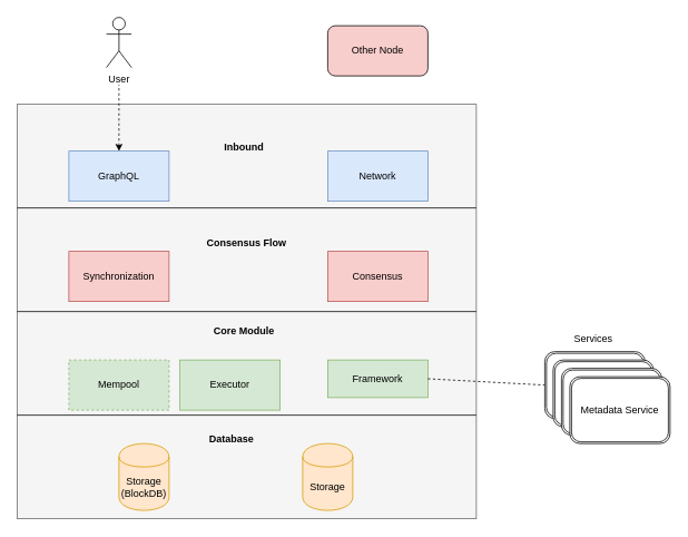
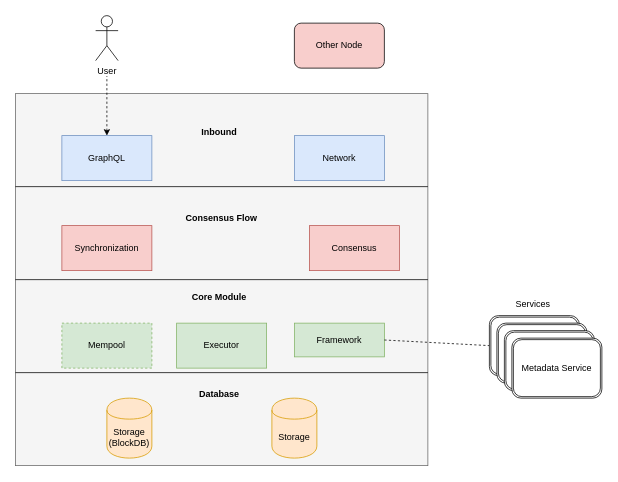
  <mxCell id="0" />
  <mxCell id="1" parent="0" />
  <mxCell id="2" value="" style="rounded=0;whiteSpace=wrap;html=1;fillColor=#f5f5f5;strokeColor=#666666;fontColor=#333333;" vertex="1" parent="1"><mxGeometry x="20" y="124" width="550" height="496" as="geometry" /></mxCell>
  <mxCell id="3" value="GraphQL" style="rounded=0;whiteSpace=wrap;html=1;fillColor=#dae8fc;strokeColor=#6c8ebf;" vertex="1" parent="1"><mxGeometry x="82" y="180" width="120" height="60" as="geometry" /></mxCell>
  <mxCell id="4" value="" style="endArrow=none;html=1;exitX=0;exitY=0.25;exitDx=0;exitDy=0;entryX=1;entryY=0.25;entryDx=0;entryDy=0;" edge="1" parent="1" source="2" target="2"><mxGeometry width="50" height="50" relative="1" as="geometry"><mxPoint x="162" y="330" as="sourcePoint" /><mxPoint x="212" y="280" as="targetPoint" /></mxGeometry></mxCell>
  <mxCell id="5" value="Network" style="rounded=0;whiteSpace=wrap;html=1;fillColor=#dae8fc;strokeColor=#6c8ebf;" vertex="1" parent="1"><mxGeometry x="392" y="180" width="120" height="60" as="geometry" /></mxCell>
  <mxCell id="6" value="" style="endArrow=none;dashed=1;html=1;exitX=0.5;exitY=0;exitDx=0;exitDy=0;startArrow=classic;startFill=1;" edge="1" parent="1" source="3"><mxGeometry width="50" height="50" relative="1" as="geometry"><mxPoint x="122" y="120" as="sourcePoint" /><mxPoint x="142" y="90" as="targetPoint" /></mxGeometry></mxCell>
  <mxCell id="7" value="User" style="shape=umlActor;verticalLabelPosition=bottom;labelBackgroundColor=#ffffff;verticalAlign=top;html=1;outlineConnect=0;" vertex="1" parent="1"><mxGeometry x="127" y="20" width="30" height="60" as="geometry" /></mxCell>
  <mxCell id="8" value="Other Node" style="rounded=1;whiteSpace=wrap;html=1;fillColor=#f8cecc;" vertex="1" parent="1"><mxGeometry x="392" y="30" width="120" height="60" as="geometry" /></mxCell>
  <mxCell id="9" value="" style="endArrow=none;html=1;entryX=1;entryY=0.5;entryDx=0;entryDy=0;exitX=0;exitY=0.5;exitDx=0;exitDy=0;" edge="1" parent="1" source="2" target="2"><mxGeometry width="50" height="50" relative="1" as="geometry"><mxPoint x="302" y="410" as="sourcePoint" /><mxPoint x="352" y="360" as="targetPoint" /></mxGeometry></mxCell>
  <mxCell id="10" value="Synchronization" style="rounded=0;whiteSpace=wrap;html=1;fillColor=#f8cecc;strokeColor=#b85450;" vertex="1" parent="1"><mxGeometry x="82" y="300" width="120" height="60" as="geometry" /></mxCell>
- <mxCell id="11" value="Consensus" style="rounded=0;whiteSpace=wrap;html=1;fillColor=#f8cecc;strokeColor=#b85450;" vertex="1" parent="1"><mxGeometry x="392" y="300" width="120" height="60" as="geometry" /></mxCell>
+ <mxCell id="11" value="Consensus" style="rounded=0;whiteSpace=wrap;html=1;fillColor=#f8cecc;strokeColor=#b85450;" vertex="1" parent="1"><mxGeometry x="412" y="300" width="120" height="60" as="geometry" /></mxCell>
  <mxCell id="12" value="Mempool" style="rounded=0;whiteSpace=wrap;html=1;fillColor=#d5e8d4;strokeColor=#82b366;dashed=1;" vertex="1" parent="1"><mxGeometry x="82" y="430" width="120" height="60" as="geometry" /></mxCell>
- <mxCell id="13" value="Executor" style="rounded=0;whiteSpace=wrap;html=1;fillColor=#d5e8d4;strokeColor=#82b366;" vertex="1" parent="1"><mxGeometry x="215" y="430" width="120" height="60" as="geometry" /></mxCell>
+ <mxCell id="13" value="Executor" style="rounded=0;whiteSpace=wrap;html=1;fillColor=#d5e8d4;strokeColor=#82b366;" vertex="1" parent="1"><mxGeometry x="235" y="430" width="120" height="60" as="geometry" /></mxCell>
  <mxCell id="14" value="Framework" style="rounded=0;whiteSpace=wrap;html=1;fillColor=#d5e8d4;strokeColor=#82b366;" vertex="1" parent="1"><mxGeometry x="392" y="430" width="120" height="45" as="geometry" /></mxCell>
  <mxCell id="15" value="" style="endArrow=none;html=1;exitX=0;exitY=0.75;exitDx=0;exitDy=0;entryX=1;entryY=0.75;entryDx=0;entryDy=0;" edge="1" parent="1" source="2" target="2"><mxGeometry width="50" height="50" relative="1" as="geometry"><mxPoint x="92" y="570" as="sourcePoint" /><mxPoint x="142" y="520" as="targetPoint" /></mxGeometry></mxCell>
  <mxCell id="16" value="Storage&lt;br&gt;(BlockDB)" style="shape=cylinder;whiteSpace=wrap;html=1;boundedLbl=1;backgroundOutline=1;fillColor=#ffe6cc;strokeColor=#d79b00;" vertex="1" parent="1"><mxGeometry x="142" y="530" width="60" height="80" as="geometry" /></mxCell>
  <mxCell id="17" value="Storage" style="shape=cylinder;whiteSpace=wrap;html=1;boundedLbl=1;backgroundOutline=1;fillColor=#ffe6cc;strokeColor=#d79b00;" vertex="1" parent="1"><mxGeometry x="362" y="530" width="60" height="80" as="geometry" /></mxCell>
  <mxCell id="18" value="Inbound" style="text;html=1;strokeColor=none;fillColor=none;align=center;verticalAlign=middle;whiteSpace=wrap;rounded=0;fontStyle=1" vertex="1" parent="1"><mxGeometry x="262" y="160" width="60" height="30" as="geometry" /></mxCell>
  <mxCell id="19" value="Consensus Flow" style="text;html=1;strokeColor=none;fillColor=none;align=center;verticalAlign=middle;whiteSpace=wrap;rounded=0;fontStyle=1" vertex="1" parent="1"><mxGeometry x="235" y="275" width="120" height="30" as="geometry" /></mxCell>
  <mxCell id="20" value="Core Module" style="text;html=1;strokeColor=none;fillColor=none;align=center;verticalAlign=middle;whiteSpace=wrap;rounded=0;fontStyle=1" vertex="1" parent="1"><mxGeometry x="232" y="380" width="120" height="30" as="geometry" /></mxCell>
- <mxCell id="21" value="Database" style="text;html=1;strokeColor=none;fillColor=none;align=center;verticalAlign=middle;whiteSpace=wrap;rounded=0;fontStyle=1" vertex="1" parent="1"><mxGeometry x="217" y="510" width="120" height="30" as="geometry" /></mxCell>
+ <mxCell id="21" value="Database" style="text;html=1;strokeColor=none;fillColor=none;align=center;verticalAlign=middle;whiteSpace=wrap;rounded=0;fontStyle=1" vertex="1" parent="1"><mxGeometry x="232" y="510" width="120" height="30" as="geometry" /></mxCell>
  <mxCell id="22" value="" style="endArrow=none;dashed=1;html=1;exitX=1;exitY=0.5;exitDx=0;exitDy=0;" edge="1" parent="1" source="14"><mxGeometry width="50" height="50" relative="1" as="geometry"><mxPoint x="632" y="480" as="sourcePoint" /><mxPoint x="652" y="460" as="targetPoint" /></mxGeometry></mxCell>
  <mxCell id="23" value="" style="shape=ext;double=1;rounded=1;whiteSpace=wrap;html=1;" vertex="1" parent="1"><mxGeometry x="652" y="420" width="120" height="80" as="geometry" /></mxCell>
  <mxCell id="24" value="" style="shape=ext;double=1;rounded=1;whiteSpace=wrap;html=1;" vertex="1" parent="1"><mxGeometry x="662" y="430" width="120" height="80" as="geometry" /></mxCell>
  <mxCell id="25" value="" style="shape=ext;double=1;rounded=1;whiteSpace=wrap;html=1;" vertex="1" parent="1"><mxGeometry x="672" y="440" width="120" height="80" as="geometry" /></mxCell>
  <mxCell id="26" value="Metadata Service" style="shape=ext;double=1;rounded=1;whiteSpace=wrap;html=1;" vertex="1" parent="1"><mxGeometry x="682" y="450" width="120" height="80" as="geometry" /></mxCell>
  <mxCell id="27" value="Services&amp;nbsp;" style="text;html=1;strokeColor=none;fillColor=none;align=center;verticalAlign=middle;whiteSpace=wrap;rounded=0;" vertex="1" parent="1"><mxGeometry x="667" y="395" width="90" height="20" as="geometry" /></mxCell>
